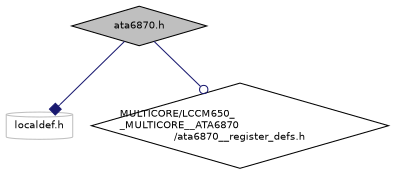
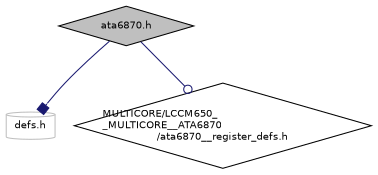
  digraph {
    node [color=black fillcolor=white fontname=Helvetica fontsize=10 shape=diamond style=filled]
    edge [color=midnightblue fontname=Helvetica fontsize=10 labelfontname=Helvetica labelfontsize=10 style=solid]
    n1 [fillcolor=grey75 fontcolor=black height=0.2 label="ata6870.h" width=0.4]
-   n2 [color=grey75 height=0.2 label="localdef.h" shape=cylinder width=0.4]
+   n2 [color=grey75 height=0.2 label="defs.h" shape=cylinder width=0.4]
    n3 [height=0.2 label="MULTICORE/LCCM650_\l_MULTICORE__ATA6870\l/ata6870__register_defs.h" width=0.4]
    n1 -> n2 [arrowhead=box]
    n1 -> n3 [arrowhead=odot]
  }
